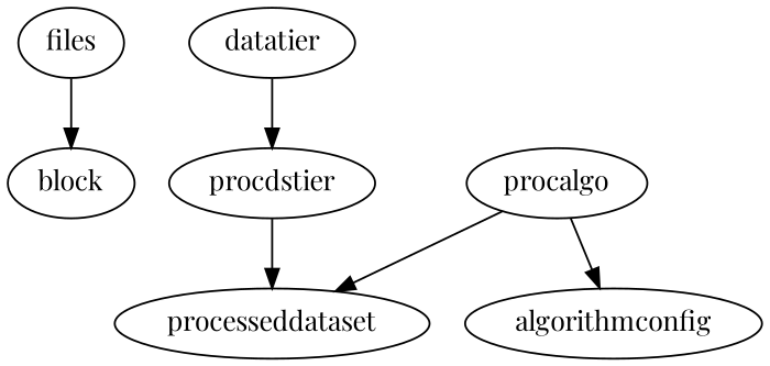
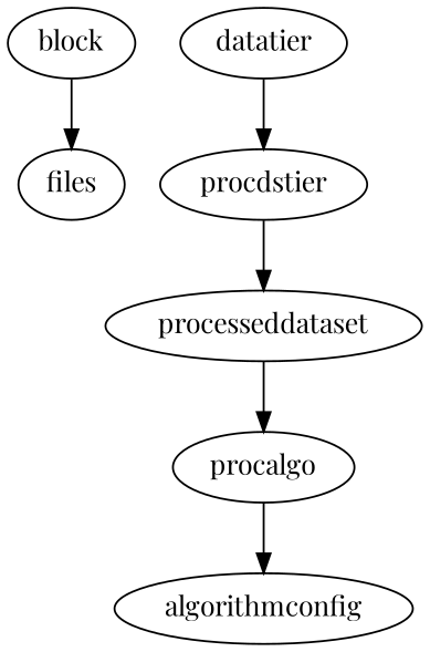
  digraph {
    fontname="Playfair Display"
    node [fontname="Playfair Display"]
    edge [fontname="Playfair Display"]
    files
    block
    procalgo
    processeddataset
    algorithmconfig
    procdstier
    datatier
-   files -> block
-   procalgo -> processeddataset
+   block -> files
+   processeddataset -> procalgo
    procalgo -> algorithmconfig
    procdstier -> processeddataset
    datatier -> procdstier
  }
